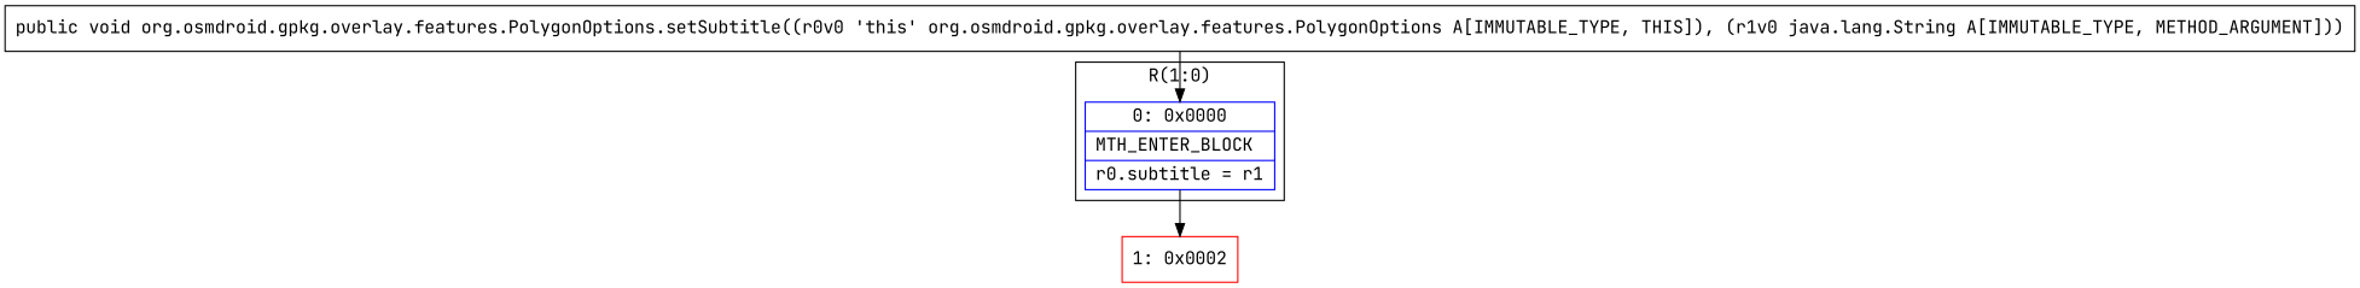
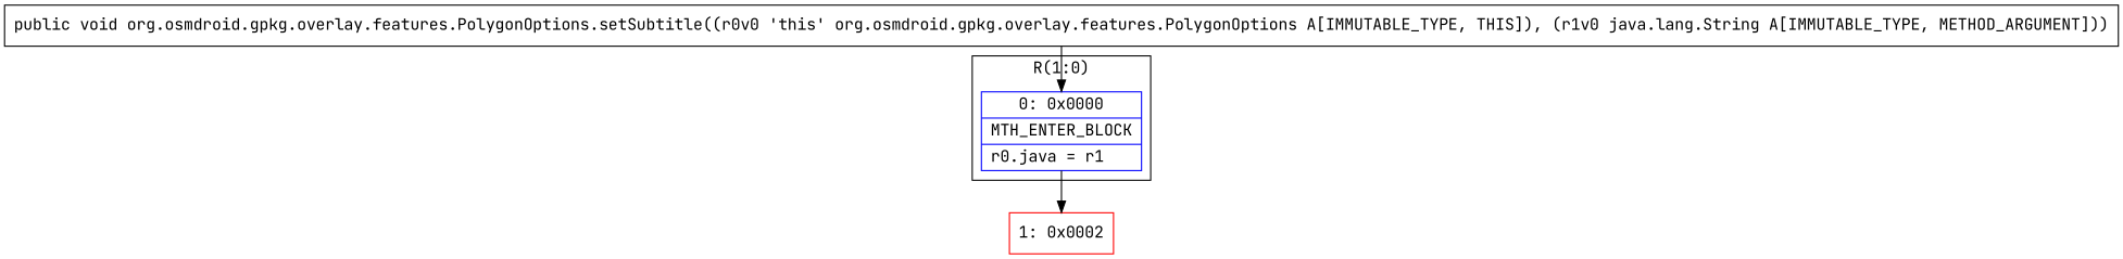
  digraph {
    fontname="JetBrains Mono"
    node [shape=record fontname="JetBrains Mono"]
    edge [fontname="JetBrains Mono"]
-   n1 [color=blue label="{0\:\ 0x0000|MTH_ENTER_BLOCK\l|r0.subtitle = r1\l}"]
+   n1 [color=blue label="{0\:\ 0x0000|MTH_ENTER_BLOCK\l|r0.java = r1\l}"]
    n2 [color=red label="{1\:\ 0x0002}"]
    n3 [label="{public void org.osmdroid.gpkg.overlay.features.PolygonOptions.setSubtitle((r0v0 'this' org.osmdroid.gpkg.overlay.features.PolygonOptions A[IMMUTABLE_TYPE, THIS]), (r1v0 java.lang.String A[IMMUTABLE_TYPE, METHOD_ARGUMENT])) }"]
    subgraph cluster_1 {
      label="R(1:0)"
      n1
    }
    n1 -> n2
    n3 -> n1
  }
